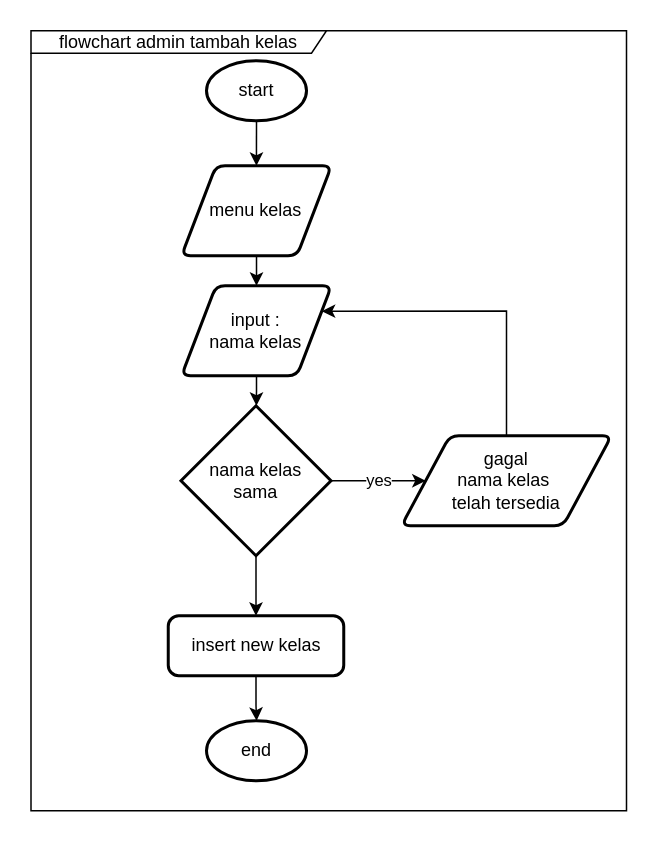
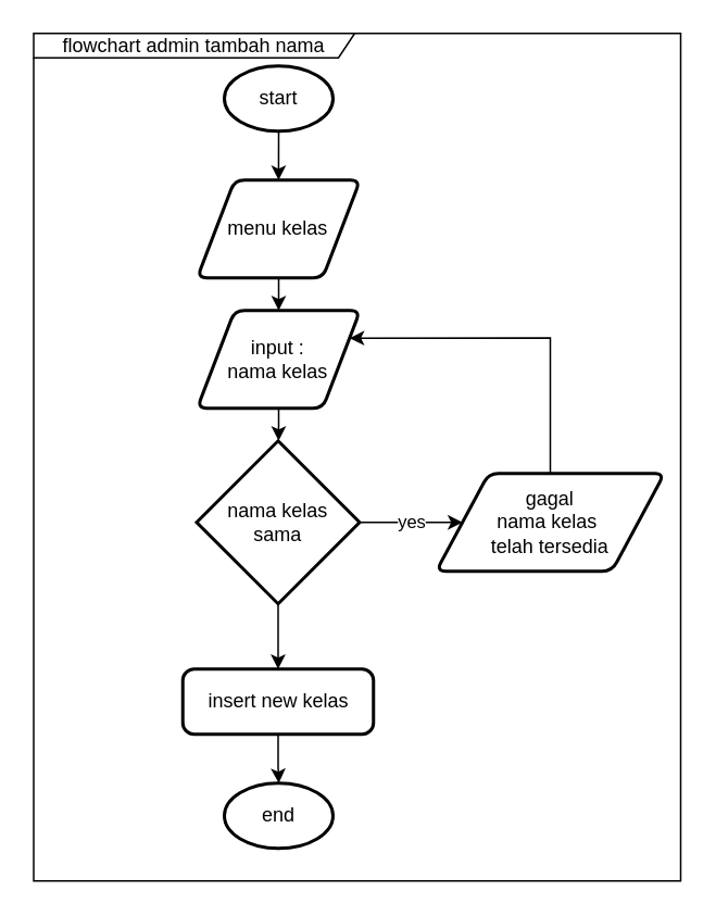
  <mxCell id="0" />
  <mxCell id="1" parent="0" />
  <mxCell id="2" style="edgeStyle=orthogonalEdgeStyle;rounded=0;orthogonalLoop=1;jettySize=auto;html=1;exitX=0.5;exitY=1;exitDx=0;exitDy=0;exitPerimeter=0;" edge="1" parent="1" source="3" target="5"><mxGeometry relative="1" as="geometry" /></mxCell>
  <mxCell id="3" value="start" style="strokeWidth=2;html=1;shape=mxgraph.flowchart.start_1;whiteSpace=wrap;" vertex="1" parent="1"><mxGeometry x="137" y="40" width="66.67" height="40" as="geometry" /></mxCell>
  <mxCell id="4" style="edgeStyle=orthogonalEdgeStyle;rounded=0;orthogonalLoop=1;jettySize=auto;html=1;exitX=0.5;exitY=1;exitDx=0;exitDy=0;entryX=0.5;entryY=0;entryDx=0;entryDy=0;" edge="1" parent="1" source="5" target="7"><mxGeometry relative="1" as="geometry" /></mxCell>
  <mxCell id="5" value="menu kelas" style="shape=parallelogram;html=1;strokeWidth=2;perimeter=parallelogramPerimeter;whiteSpace=wrap;rounded=1;arcSize=12;size=0.23;" vertex="1" parent="1"><mxGeometry x="120.34" y="110" width="100" height="60" as="geometry" /></mxCell>
  <mxCell id="6" style="edgeStyle=orthogonalEdgeStyle;rounded=0;orthogonalLoop=1;jettySize=auto;html=1;exitX=0.5;exitY=1;exitDx=0;exitDy=0;" edge="1" parent="1" source="7" target="10"><mxGeometry relative="1" as="geometry" /></mxCell>
  <mxCell id="7" value="input :&lt;br&gt;nama kelas" style="shape=parallelogram;html=1;strokeWidth=2;perimeter=parallelogramPerimeter;whiteSpace=wrap;rounded=1;arcSize=12;size=0.23;" vertex="1" parent="1"><mxGeometry x="120.34" y="190" width="100" height="60" as="geometry" /></mxCell>
  <mxCell id="8" value="yes" style="edgeStyle=orthogonalEdgeStyle;rounded=0;orthogonalLoop=1;jettySize=auto;html=1;exitX=1;exitY=0.5;exitDx=0;exitDy=0;exitPerimeter=0;" edge="1" parent="1" source="10" target="12"><mxGeometry relative="1" as="geometry" /></mxCell>
  <mxCell id="9" style="edgeStyle=orthogonalEdgeStyle;rounded=0;orthogonalLoop=1;jettySize=auto;html=1;exitX=0.5;exitY=1;exitDx=0;exitDy=0;exitPerimeter=0;" edge="1" parent="1" source="10" target="14"><mxGeometry relative="1" as="geometry" /></mxCell>
  <mxCell id="10" value="nama kelas&lt;br&gt;sama" style="strokeWidth=2;html=1;shape=mxgraph.flowchart.decision;whiteSpace=wrap;" vertex="1" parent="1"><mxGeometry x="120" y="270" width="100" height="100" as="geometry" /></mxCell>
  <mxCell id="11" style="edgeStyle=orthogonalEdgeStyle;rounded=0;orthogonalLoop=1;jettySize=auto;html=1;exitX=0.5;exitY=0;exitDx=0;exitDy=0;entryX=1;entryY=0.25;entryDx=0;entryDy=0;" edge="1" parent="1" source="12" target="7"><mxGeometry relative="1" as="geometry"><Array as="points"><mxPoint x="337" y="207" /></Array></mxGeometry></mxCell>
  <mxCell id="12" value="gagal&lt;br&gt;nama kelas&amp;nbsp;&lt;br&gt;telah tersedia" style="shape=parallelogram;html=1;strokeWidth=2;perimeter=parallelogramPerimeter;whiteSpace=wrap;rounded=1;arcSize=12;size=0.23;" vertex="1" parent="1"><mxGeometry x="267" y="290" width="140" height="60" as="geometry" /></mxCell>
  <mxCell id="13" style="edgeStyle=orthogonalEdgeStyle;rounded=0;orthogonalLoop=1;jettySize=auto;html=1;exitX=0.5;exitY=1;exitDx=0;exitDy=0;" edge="1" parent="1" source="14" target="15"><mxGeometry relative="1" as="geometry" /></mxCell>
  <mxCell id="14" value="insert new kelas" style="rounded=1;whiteSpace=wrap;html=1;absoluteArcSize=1;arcSize=14;strokeWidth=2;" vertex="1" parent="1"><mxGeometry x="111.5" y="410" width="117" height="40" as="geometry" /></mxCell>
  <mxCell id="15" value="end" style="strokeWidth=2;html=1;shape=mxgraph.flowchart.start_1;whiteSpace=wrap;" vertex="1" parent="1"><mxGeometry x="137" y="480" width="66.67" height="40" as="geometry" /></mxCell>
- <mxCell id="16" value="flowchart admin tambah kelas" style="shape=umlFrame;whiteSpace=wrap;html=1;width=197;height=15;" vertex="1" parent="1"><mxGeometry x="20" y="20" width="397" height="520" as="geometry" /></mxCell>
+ <mxCell id="16" value="flowchart admin tambah nama" style="shape=umlFrame;whiteSpace=wrap;html=1;width=197;height=15;" vertex="1" parent="1"><mxGeometry x="20" y="20" width="397" height="520" as="geometry" /></mxCell>
